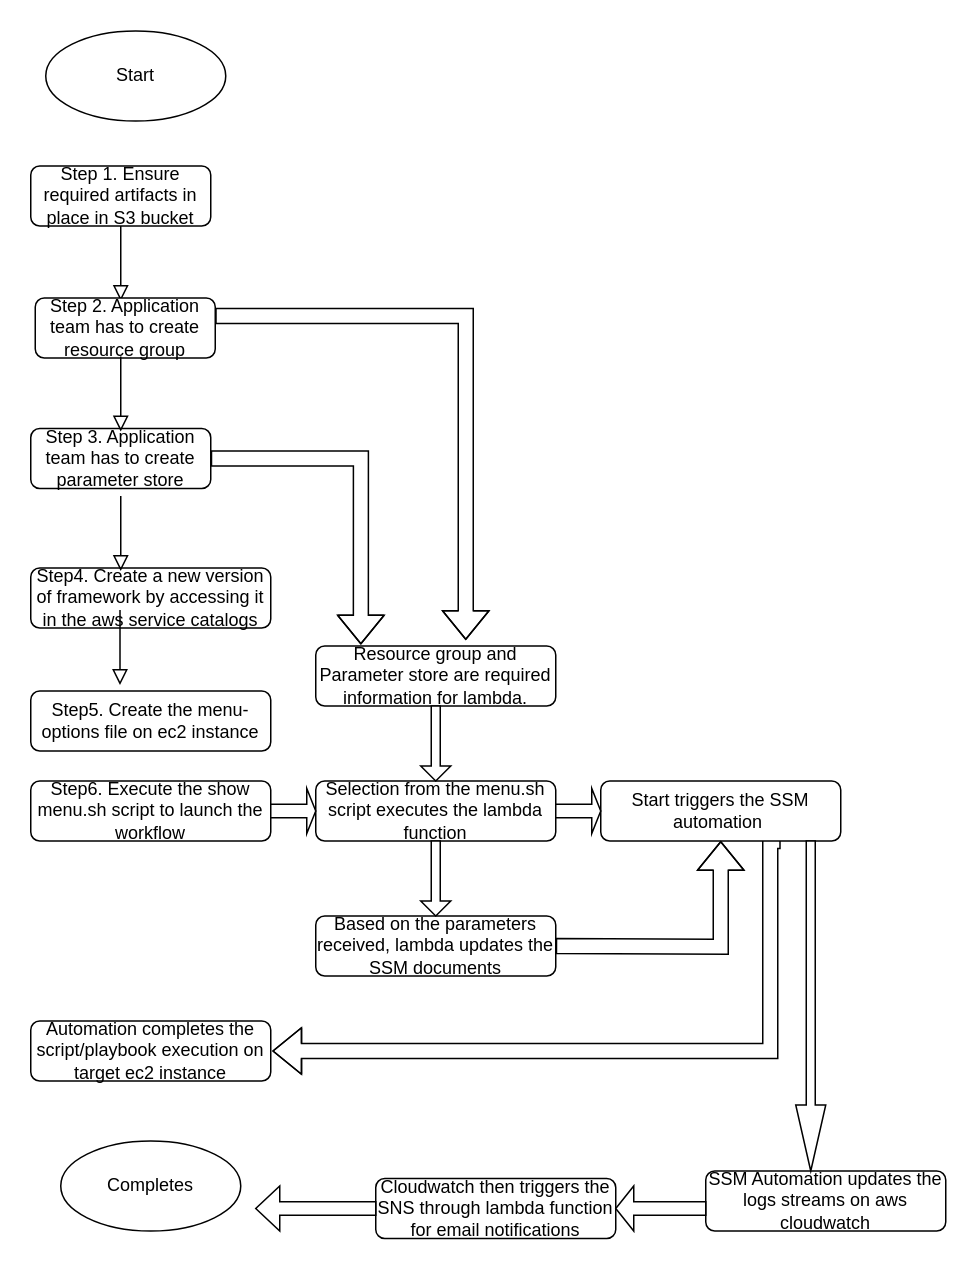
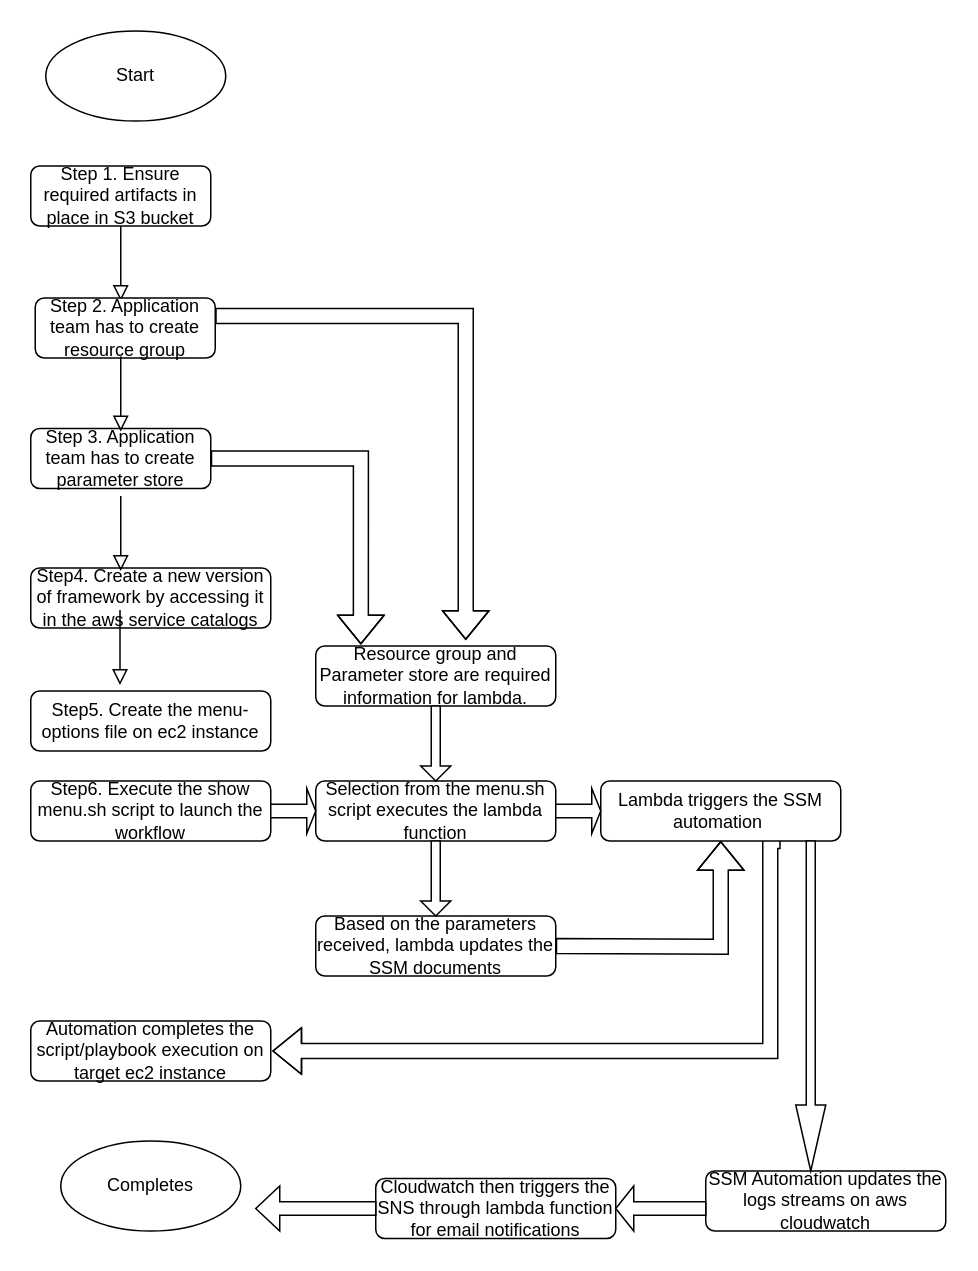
  <mxCell id="0" />
  <mxCell id="1" parent="0" />
  <mxCell id="2" value="" style="rounded=0;html=1;jettySize=auto;orthogonalLoop=1;fontSize=11;endArrow=block;endFill=0;endSize=8;strokeWidth=1;shadow=0;labelBackgroundColor=none;edgeStyle=orthogonalEdgeStyle;" parent="1" source="3" edge="1"><mxGeometry relative="1" as="geometry"><mxPoint x="80" y="200" as="targetPoint" /></mxGeometry></mxCell>
  <mxCell id="3" value="Step 1. Ensure required artifacts in place in S3 bucket" style="rounded=1;whiteSpace=wrap;html=1;fontSize=12;glass=0;strokeWidth=1;shadow=0;" parent="1" vertex="1"><mxGeometry x="20" y="110" width="120" height="40" as="geometry" /></mxCell>
  <mxCell id="4" value="" style="edgeStyle=orthogonalEdgeStyle;rounded=0;orthogonalLoop=1;jettySize=auto;html=1;" edge="1" parent="1"><mxGeometry relative="1" as="geometry"><mxPoint x="180" y="240" as="sourcePoint" /></mxGeometry></mxCell>
  <mxCell id="5" value="No" style="rounded=0;html=1;jettySize=auto;orthogonalLoop=1;fontSize=11;endArrow=block;endFill=0;endSize=8;strokeWidth=1;shadow=0;labelBackgroundColor=none;edgeStyle=orthogonalEdgeStyle;" parent="1" edge="1"><mxGeometry x="0.333" y="20" relative="1" as="geometry"><mxPoint as="offset" /><mxPoint x="80" y="400" as="sourcePoint" /></mxGeometry></mxCell>
  <mxCell id="6" value="Yes" style="edgeStyle=orthogonalEdgeStyle;rounded=0;html=1;jettySize=auto;orthogonalLoop=1;fontSize=11;endArrow=block;endFill=0;endSize=8;strokeWidth=1;shadow=0;labelBackgroundColor=none;" parent="1" edge="1"><mxGeometry y="10" relative="1" as="geometry"><mxPoint as="offset" /><mxPoint x="130" y="360" as="sourcePoint" /></mxGeometry></mxCell>
  <mxCell id="7" value="Step 2. Application team has to create resource group" style="rounded=1;whiteSpace=wrap;html=1;fontSize=12;glass=0;strokeWidth=1;shadow=0;" vertex="1" parent="1"><mxGeometry x="23" y="198" width="120" height="40" as="geometry" /></mxCell>
  <mxCell id="8" style="edgeStyle=orthogonalEdgeStyle;shape=flexArrow;rounded=0;orthogonalLoop=1;jettySize=auto;html=1;entryX=0.188;entryY=-0.025;entryDx=0;entryDy=0;entryPerimeter=0;" edge="1" parent="1" source="9" target="19"><mxGeometry relative="1" as="geometry" /></mxCell>
  <mxCell id="9" value="Step 3. Application team has to create parameter store" style="rounded=1;whiteSpace=wrap;html=1;fontSize=12;glass=0;strokeWidth=1;shadow=0;" vertex="1" parent="1"><mxGeometry x="20" y="285" width="120" height="40" as="geometry" /></mxCell>
  <mxCell id="10" value="" style="rounded=0;html=1;jettySize=auto;orthogonalLoop=1;fontSize=11;endArrow=block;endFill=0;endSize=8;strokeWidth=1;shadow=0;labelBackgroundColor=none;edgeStyle=orthogonalEdgeStyle;" edge="1" parent="1"><mxGeometry relative="1" as="geometry"><mxPoint x="80" y="237" as="sourcePoint" /><mxPoint x="80" y="287" as="targetPoint" /></mxGeometry></mxCell>
  <mxCell id="11" value="Step4. Create a new version of framework by accessing it in the aws service catalogs" style="rounded=1;whiteSpace=wrap;html=1;fontSize=12;glass=0;strokeWidth=1;shadow=0;" vertex="1" parent="1"><mxGeometry x="20" y="378" width="160" height="40" as="geometry" /></mxCell>
  <mxCell id="12" value="" style="rounded=0;html=1;jettySize=auto;orthogonalLoop=1;fontSize=11;endArrow=block;endFill=0;endSize=8;strokeWidth=1;shadow=0;labelBackgroundColor=none;edgeStyle=orthogonalEdgeStyle;" edge="1" parent="1"><mxGeometry relative="1" as="geometry"><mxPoint x="80" y="330" as="sourcePoint" /><mxPoint x="80" y="380" as="targetPoint" /></mxGeometry></mxCell>
  <mxCell id="13" value="Step5. Create the menu-options file on ec2 instance" style="rounded=1;whiteSpace=wrap;html=1;fontSize=12;glass=0;strokeWidth=1;shadow=0;" vertex="1" parent="1"><mxGeometry x="20" y="460" width="160" height="40" as="geometry" /></mxCell>
  <mxCell id="14" value="" style="rounded=0;html=1;jettySize=auto;orthogonalLoop=1;fontSize=11;endArrow=block;endFill=0;endSize=8;strokeWidth=1;shadow=0;labelBackgroundColor=none;edgeStyle=orthogonalEdgeStyle;" edge="1" parent="1"><mxGeometry relative="1" as="geometry"><mxPoint x="79.5" y="406" as="sourcePoint" /><mxPoint x="79.5" y="456" as="targetPoint" /><Array as="points"><mxPoint x="80" y="446" /><mxPoint x="80" y="446" /></Array></mxGeometry></mxCell>
  <mxCell id="15" value="Step6. Execute the show menu.sh script to launch the workflow" style="rounded=1;whiteSpace=wrap;html=1;fontSize=12;glass=0;strokeWidth=1;shadow=0;" vertex="1" parent="1"><mxGeometry x="20" y="520" width="160" height="40" as="geometry" /></mxCell>
  <mxCell id="16" value="Selection from the menu.sh script executes the lambda function" style="rounded=1;whiteSpace=wrap;html=1;fontSize=12;glass=0;strokeWidth=1;shadow=0;" vertex="1" parent="1"><mxGeometry x="210" y="520" width="160" height="40" as="geometry" /></mxCell>
  <mxCell id="17" style="edgeStyle=orthogonalEdgeStyle;shape=flexArrow;rounded=0;orthogonalLoop=1;jettySize=auto;html=1;entryX=1;entryY=0.75;entryDx=0;entryDy=0;exitX=0.75;exitY=1;exitDx=0;exitDy=0;" edge="1" parent="1" source="18"><mxGeometry relative="1" as="geometry"><mxPoint x="181" y="700" as="targetPoint" /><mxPoint x="512.96" y="526" as="sourcePoint" /><Array as="points"><mxPoint x="513" y="560" /><mxPoint x="513" y="700" /></Array></mxGeometry></mxCell>
- <mxCell id="18" value="Start triggers the SSM automation&amp;nbsp;" style="rounded=1;whiteSpace=wrap;html=1;fontSize=12;glass=0;strokeWidth=1;shadow=0;" vertex="1" parent="1"><mxGeometry x="400" y="520" width="160" height="40" as="geometry" /></mxCell>
+ <mxCell id="18" value="Lambda triggers the SSM automation&amp;nbsp;" style="rounded=1;whiteSpace=wrap;html=1;fontSize=12;glass=0;strokeWidth=1;shadow=0;" vertex="1" parent="1"><mxGeometry x="400" y="520" width="160" height="40" as="geometry" /></mxCell>
  <mxCell id="19" value="Resource group and Parameter store are required information for lambda." style="rounded=1;whiteSpace=wrap;html=1;fontSize=12;glass=0;strokeWidth=1;shadow=0;" vertex="1" parent="1"><mxGeometry x="210" y="430" width="160" height="40" as="geometry" /></mxCell>
  <mxCell id="20" value="" style="shape=singleArrow;direction=south;whiteSpace=wrap;html=1;" vertex="1" parent="1"><mxGeometry x="280" y="470" width="20" height="50" as="geometry" /></mxCell>
  <mxCell id="21" style="edgeStyle=orthogonalEdgeStyle;shape=flexArrow;rounded=0;orthogonalLoop=1;jettySize=auto;html=1;" edge="1" parent="1"><mxGeometry relative="1" as="geometry"><mxPoint x="143" y="210" as="sourcePoint" /><mxPoint x="310" y="426" as="targetPoint" /><Array as="points"><mxPoint x="310" y="210" /><mxPoint x="310" y="426" /></Array></mxGeometry></mxCell>
  <mxCell id="22" value="Based on the parameters received, lambda updates the SSM documents" style="rounded=1;whiteSpace=wrap;html=1;fontSize=12;glass=0;strokeWidth=1;shadow=0;" vertex="1" parent="1"><mxGeometry x="210" y="610" width="160" height="40" as="geometry" /></mxCell>
  <mxCell id="23" value="" style="shape=singleArrow;direction=south;whiteSpace=wrap;html=1;" vertex="1" parent="1"><mxGeometry x="280" y="560" width="20" height="50" as="geometry" /></mxCell>
  <mxCell id="24" style="edgeStyle=orthogonalEdgeStyle;shape=flexArrow;rounded=0;orthogonalLoop=1;jettySize=auto;html=1;entryX=0.5;entryY=1;entryDx=0;entryDy=0;" edge="1" parent="1" target="18"><mxGeometry relative="1" as="geometry"><mxPoint x="370" y="630" as="sourcePoint" /><mxPoint x="470.08" y="754" as="targetPoint" /></mxGeometry></mxCell>
  <mxCell id="25" value="Automation completes the script/playbook execution on target ec2 instance" style="rounded=1;whiteSpace=wrap;html=1;fontSize=12;glass=0;strokeWidth=1;shadow=0;" vertex="1" parent="1"><mxGeometry x="20" y="680" width="160" height="40" as="geometry" /></mxCell>
  <mxCell id="26" value="SSM Automation updates the logs streams on aws cloudwatch" style="rounded=1;whiteSpace=wrap;html=1;fontSize=12;glass=0;strokeWidth=1;shadow=0;" vertex="1" parent="1"><mxGeometry x="470" y="780" width="160" height="40" as="geometry" /></mxCell>
  <mxCell id="27" value="" style="shape=singleArrow;direction=south;whiteSpace=wrap;html=1;" vertex="1" parent="1"><mxGeometry x="530" y="560" width="20" height="220" as="geometry" /></mxCell>
  <mxCell id="28" value="Cloudwatch then triggers the SNS through lambda function for email notifications" style="rounded=1;whiteSpace=wrap;html=1;fontSize=12;glass=0;strokeWidth=1;shadow=0;" vertex="1" parent="1"><mxGeometry x="250" y="785" width="160" height="40" as="geometry" /></mxCell>
  <mxCell id="29" value="Completes" style="ellipse;whiteSpace=wrap;html=1;" vertex="1" parent="1"><mxGeometry x="40" y="760" width="120" height="60" as="geometry" /></mxCell>
  <mxCell id="30" value="Start" style="ellipse;whiteSpace=wrap;html=1;" vertex="1" parent="1"><mxGeometry x="30" y="20" width="120" height="60" as="geometry" /></mxCell>
  <mxCell id="31" value="" style="shape=singleArrow;direction=west;whiteSpace=wrap;html=1;" vertex="1" parent="1"><mxGeometry x="410" y="790" width="60" height="30" as="geometry" /></mxCell>
  <mxCell id="32" value="" style="shape=singleArrow;direction=west;whiteSpace=wrap;html=1;" vertex="1" parent="1"><mxGeometry x="170" y="790" width="80" height="30" as="geometry" /></mxCell>
  <mxCell id="33" value="" style="shape=singleArrow;whiteSpace=wrap;html=1;" vertex="1" parent="1"><mxGeometry x="180" y="525" width="30" height="30" as="geometry" /></mxCell>
  <mxCell id="34" value="" style="shape=singleArrow;whiteSpace=wrap;html=1;" vertex="1" parent="1"><mxGeometry x="370" y="525" width="30" height="30" as="geometry" /></mxCell>
